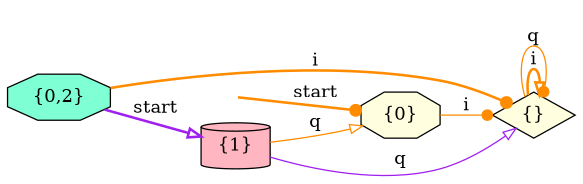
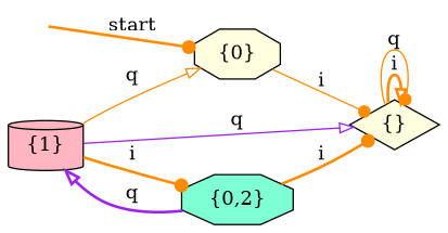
  digraph {
    rankdir=LR
    node [shape=octagon style=filled fillcolor=lightyellow]
    edge [arrowhead=dot color=darkorange style=bold]
    __start [shape=point style=invis fillcolor=""]
    "{0}"
    "{}" [shape=diamond]
    "{1}" [fillcolor=lightpink shape=cylinder]
    "{0,2}" [fillcolor=aquamarine]
    __start -> "{0}" [label=start]
    "{0}" -> "{}" [label=i style=solid]
    "{}" -> "{}" [arrowhead=onormal label=i]
    "{}" -> "{}" [label=q style=solid]
    "{1}" -> "{0}" [arrowhead=onormal label=q style=solid]
    "{1}" -> "{}" [arrowhead=onormal color=purple label=q style=solid]
+   "{1}" -> "{0,2}" [label=i]
    "{0,2}" -> "{}" [label=i]
-   "{0,2}" -> "{1}" [arrowhead=onormal color=purple label=start]
+   "{0,2}" -> "{1}" [arrowhead=onormal color=purple label=q]
  }
